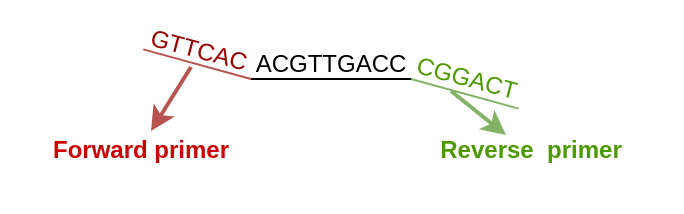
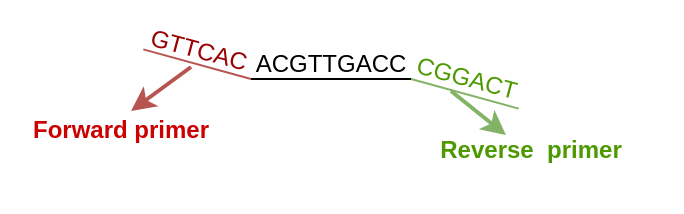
  <mxCell id="0" />
  <mxCell id="1" parent="0" />
- <mxCell id="2" value="&lt;font color=&quot;#cc0000&quot; style=&quot;font-size: 12px&quot;&gt;&lt;b&gt;Forward primer&lt;/b&gt;&lt;/font&gt;" style="text;html=1;align=center;verticalAlign=middle;resizable=0;points=[];autosize=1;strokeColor=none;fillColor=none;" vertex="1" parent="1"><mxGeometry x="20" y="65" width="100" height="20" as="geometry" /></mxCell>
+ <mxCell id="2" value="&lt;font color=&quot;#cc0000&quot; style=&quot;font-size: 12px&quot;&gt;&lt;b&gt;Forward primer&lt;/b&gt;&lt;/font&gt;" style="text;html=1;align=center;verticalAlign=middle;resizable=0;points=[];autosize=1;strokeColor=none;fillColor=none;" vertex="1" parent="1"><mxGeometry x="10" y="55" width="100" height="20" as="geometry" /></mxCell>
  <mxCell id="3" value="" style="endArrow=none;html=1;rounded=0;fontSize=6;fontColor=#F19C99;" edge="1" parent="1"><mxGeometry width="50" height="50" relative="1" as="geometry"><mxPoint x="125" y="39" as="sourcePoint" /><mxPoint x="205" y="39" as="targetPoint" /></mxGeometry></mxCell>
  <mxCell id="4" value="" style="endArrow=none;html=1;rounded=1;fontSize=6;fontColor=#F19C99;endSize=5;jumpSize=4;fillColor=#f8cecc;strokeColor=#b85450;exitX=0.048;exitY=1.142;exitDx=0;exitDy=0;exitPerimeter=0;" edge="1" parent="1" source="8"><mxGeometry width="50" height="50" relative="1" as="geometry"><mxPoint x="65" y="23" as="sourcePoint" /><mxPoint x="125" y="39" as="targetPoint" /></mxGeometry></mxCell>
  <mxCell id="5" value="&lt;font color=&quot;#000000&quot; style=&quot;font-size: 12px&quot;&gt;ACGTTGACC&lt;/font&gt;" style="text;html=1;align=center;verticalAlign=middle;resizable=0;points=[];autosize=1;strokeColor=none;fillColor=none;fontSize=6;fontColor=#F19C99;" vertex="1" parent="1"><mxGeometry x="120" y="27" width="90" height="10" as="geometry" /></mxCell>
  <mxCell id="6" value="&lt;font color=&quot;#4d9900&quot; style=&quot;font-size: 12px&quot;&gt;&lt;b&gt;Reverse&amp;nbsp; primer&lt;/b&gt;&lt;/font&gt;" style="text;html=1;align=center;verticalAlign=middle;resizable=0;points=[];autosize=1;strokeColor=none;fillColor=none;" vertex="1" parent="1"><mxGeometry x="210" y="65" width="110" height="20" as="geometry" /></mxCell>
  <mxCell id="7" value="&lt;font style=&quot;font-size: 12px&quot;&gt;CGGACT&lt;/font&gt;" style="text;html=1;align=center;verticalAlign=middle;resizable=0;points=[];autosize=1;strokeColor=none;fillColor=none;fontSize=4;fontColor=#4D9900;rotation=15;" vertex="1" parent="1"><mxGeometry x="198" y="34" width="70" height="10" as="geometry" /></mxCell>
  <mxCell id="8" value="&lt;font style=&quot;font-size: 12px&quot; color=&quot;#990000&quot;&gt;GTTCAC&lt;/font&gt;" style="text;html=1;align=center;verticalAlign=middle;resizable=0;points=[];autosize=1;strokeColor=none;fillColor=none;fontSize=4;fontColor=#4D9900;rotation=15;" vertex="1" parent="1"><mxGeometry x="69" y="20" width="60" height="10" as="geometry" /></mxCell>
  <mxCell id="9" value="" style="endArrow=none;html=1;rounded=1;fontSize=6;fontColor=#F19C99;endSize=5;jumpSize=4;fillColor=#d5e8d4;strokeColor=#82b366;exitX=0.048;exitY=1.142;exitDx=0;exitDy=0;exitPerimeter=0;" edge="1" parent="1"><mxGeometry width="50" height="50" relative="1" as="geometry"><mxPoint x="205.002" y="39.002" as="sourcePoint" /><mxPoint x="258.86" y="53.82" as="targetPoint" /></mxGeometry></mxCell>
  <mxCell id="10" value="" style="endArrow=classic;html=1;strokeWidth=2;rounded=1;fontSize=12;fontColor=#990000;curved=1;jumpSize=4;endFill=1;entryX=0.55;entryY=0;entryDx=0;entryDy=0;entryPerimeter=0;fillColor=#f8cecc;strokeColor=#b85450;" edge="1" parent="1" target="2"><mxGeometry width="50" height="50" relative="1" as="geometry"><mxPoint x="95" y="33" as="sourcePoint" /><mxPoint x="265" y="-17" as="targetPoint" /></mxGeometry></mxCell>
  <mxCell id="11" value="" style="endArrow=classic;html=1;strokeWidth=2;rounded=1;fontSize=12;fontColor=#990000;curved=1;jumpSize=4;endFill=1;fillColor=#d5e8d4;strokeColor=#82b366;" edge="1" parent="1"><mxGeometry width="50" height="50" relative="1" as="geometry"><mxPoint x="225" y="45" as="sourcePoint" /><mxPoint x="252.5" y="67" as="targetPoint" /></mxGeometry></mxCell>
